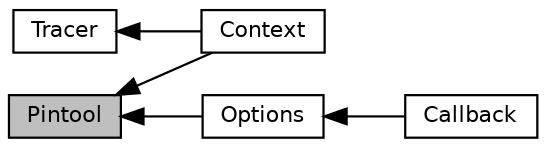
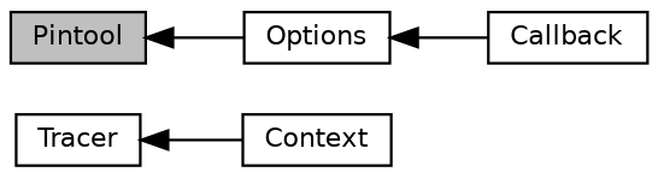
  digraph {
    rankdir=LR
    node [color=black fillcolor=white fontname=Helvetica fontsize=10 shape=record style=filled]
    edge [dir=back fontname=Helvetica fontsize=10 labelfontname=Helvetica labelfontsize=10 shape=plaintext style=solid]
    n1 [height=0.2 label=Context width=0.4]
    n2 [height=0.2 label=Callback width=0.4]
    n3 [height=0.2 label=Tracer width=0.4]
    n4 [fillcolor=grey75 fontcolor=black height=0.2 label=Pintool width=0.4]
    n5 [height=0.2 label=Options width=0.4]
    n3 -> n1
-   n4 -> n1
    n4 -> n5
    n5 -> n2
  }
